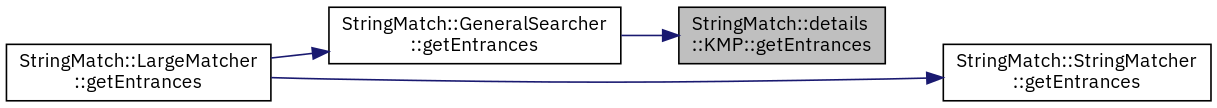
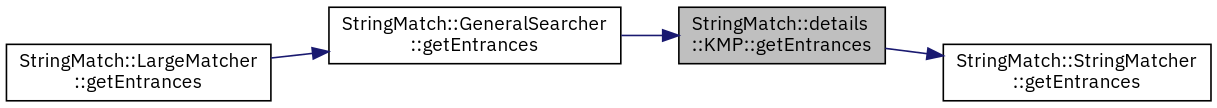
  digraph {
    fontname="IBM Plex Sans"
    rankdir=RL
    node [color=black fillcolor=white fontname="IBM Plex Sans" fontsize=12 shape=record style=filled]
    edge [color=midnightblue dir=back fontname="IBM Plex Sans" fontsize=12 labelfontname=Helvetica labelfontsize=12 style=solid]
    n1 [fillcolor=grey75 fontcolor=black height=0.2 label="StringMatch::details\l::KMP::getEntrances" width=0.4]
    n2 [height=0.2 label="StringMatch::GeneralSearcher\l::getEntrances" width=0.4]
    n3 [height=0.2 label="StringMatch::LargeMatcher\l::getEntrances" width=0.4]
    n4 [height=0.2 label="StringMatch::StringMatcher\l::getEntrances" width=0.4]
    n1 -> n2
    n2 -> n3
-   n4 -> n3
+   n4 -> n1
  }
